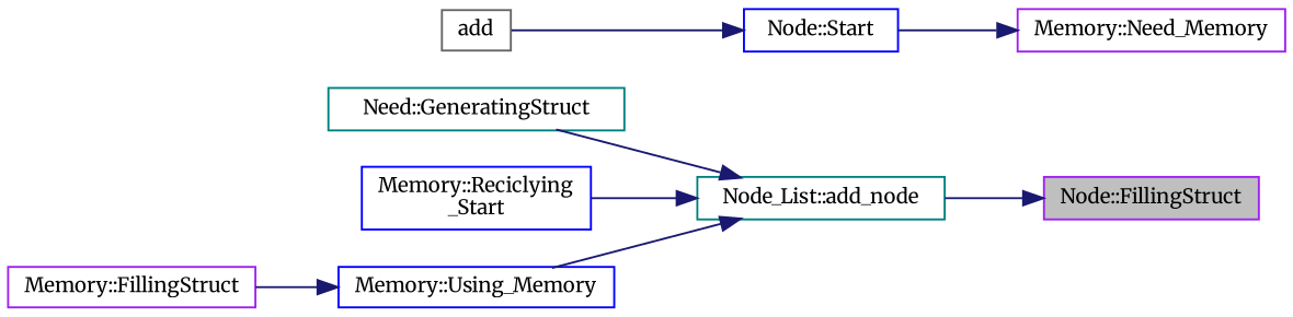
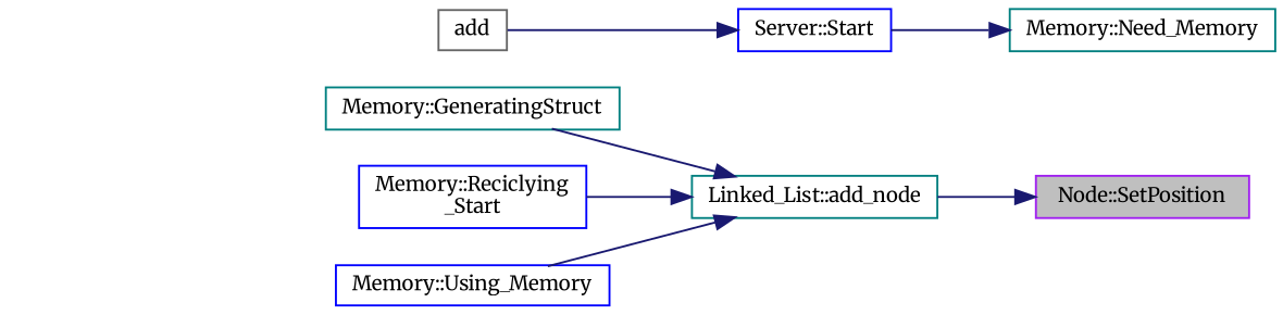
  digraph {
    fontname=Merriweather
    rankdir=RL
    node [color=teal fillcolor=white fontname=Merriweather fontsize=10 shape=record style=filled]
    edge [color=midnightblue dir=back fontname=Merriweather fontsize=10 labelfontname=Helvetica labelfontsize=10 style=solid]
-   n1 [color=purple fillcolor=grey75 fontcolor=black height=0.2 label="Node::FillingStruct" width=0.4]
-   n2 [height=0.2 label="Node_List::add_node" width=0.4]
-   n3 [height=0.2 label="Need::GeneratingStruct" width=0.4]
+   n1 [color=purple fillcolor=grey75 fontcolor=black height=0.2 label="Node::SetPosition" width=0.4]
+   n2 [height=0.2 label="Linked_List::add_node" width=0.4]
+   n3 [height=0.2 label="Memory::GeneratingStruct" width=0.4]
    n4 [color=blue height=0.2 label="Memory::Reciclying\l_Start" width=0.4]
    n5 [color=blue height=0.2 label="Memory::Using_Memory" width=0.4]
-   n6 [color=purple height=0.2 label="Memory::FillingStruct" width=0.4]
-   n7 [color=purple height=0.2 label="Memory::Need_Memory" width=0.4]
-   n8 [color=blue height=0.2 label="Node::Start" width=0.4]
+   n7 [height=0.2 label="Memory::Need_Memory" width=0.4]
+   n8 [color=blue height=0.2 label="Server::Start" width=0.4]
    n9 [color=gray40 height=0.2 label=add width=0.4]
    n1 -> n2
    n2 -> n3
    n2 -> n4
    n2 -> n5
-   n5 -> n6
    n7 -> n8
    n8 -> n9
  }
